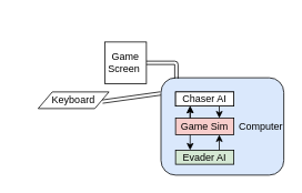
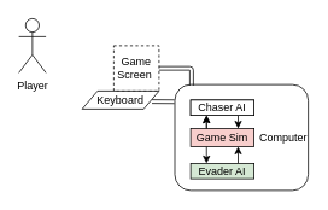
  <mxCell id="0" />
  <mxCell id="1" parent="0" />
- <mxCell id="2" value="&lt;p style=&quot;line-height: 120%&quot;&gt;Computer&lt;/p&gt;" style="rounded=1;whiteSpace=wrap;html=1;align=right;fillColor=#dae8fc;" vertex="1" parent="1"><mxGeometry x="192.5" y="93" width="147.5" height="117" as="geometry" /></mxCell>
- <mxCell id="4" value="Game Screen&amp;nbsp;" style="whiteSpace=wrap;html=1;aspect=fixed;" vertex="1" parent="1"><mxGeometry x="125" y="50" width="50" height="50" as="geometry" /></mxCell>
+ <mxCell id="2" value="&lt;p style=&quot;line-height: 120%&quot;&gt;Computer&lt;/p&gt;" style="rounded=1;whiteSpace=wrap;html=1;align=right;" vertex="1" parent="1"><mxGeometry x="192.5" y="93" width="147.5" height="117" as="geometry" /></mxCell>
+ <mxCell id="3" value="Player" style="shape=umlActor;verticalLabelPosition=bottom;labelBackgroundColor=#ffffff;verticalAlign=top;html=1;outlineConnect=0;" vertex="1" parent="1"><mxGeometry x="20" y="20" width="30" height="60" as="geometry" /></mxCell>
+ <mxCell id="4" value="Game Screen&amp;nbsp;" style="whiteSpace=wrap;html=1;aspect=fixed;dashed=1;" vertex="1" parent="1"><mxGeometry x="125" y="50" width="50" height="50" as="geometry" /></mxCell>
  <mxCell id="5" value="" style="shape=link;html=1;entryX=-0.003;entryY=0.161;entryDx=0;entryDy=0;exitX=0.908;exitY=0.583;exitDx=0;exitDy=0;exitPerimeter=0;entryPerimeter=0;" edge="1" parent="1" source="6" target="2"><mxGeometry width="50" height="50" relative="1" as="geometry"><mxPoint x="150" y="95" as="sourcePoint" /><mxPoint x="280" y="160" as="targetPoint" /></mxGeometry></mxCell>
- <mxCell id="6" value="Keyboard" style="shape=parallelogram;perimeter=parallelogramPerimeter;whiteSpace=wrap;html=1;" vertex="1" parent="1"><mxGeometry x="45" y="110" width="85" height="20" as="geometry" /></mxCell>
+ <mxCell id="6" value="Keyboard" style="shape=parallelogram;perimeter=parallelogramPerimeter;whiteSpace=wrap;html=1;" vertex="1" parent="1"><mxGeometry x="90" y="100" width="85" height="20" as="geometry" /></mxCell>
  <mxCell id="7" value="" style="shape=link;html=1;exitX=1;exitY=0.5;exitDx=0;exitDy=0;" edge="1" parent="1" source="4"><mxGeometry width="50" height="50" relative="1" as="geometry"><mxPoint x="225" y="105" as="sourcePoint" /><mxPoint x="211" y="94" as="targetPoint" /><Array as="points"><mxPoint x="211" y="75" /></Array></mxGeometry></mxCell>
  <mxCell id="8" value="Chaser AI" style="rounded=0;whiteSpace=wrap;html=1;" vertex="1" parent="1"><mxGeometry x="210" y="110" width="70" height="17" as="geometry" /></mxCell>
  <mxCell id="9" value="" style="endArrow=classic;html=1;exitX=0.75;exitY=1;exitDx=0;exitDy=0;entryX=0.75;entryY=0;entryDx=0;entryDy=0;" edge="1" parent="1" source="8" target="11"><mxGeometry width="50" height="50" relative="1" as="geometry"><mxPoint x="280" y="40" as="sourcePoint" /><mxPoint x="280" y="60" as="targetPoint" /></mxGeometry></mxCell>
  <mxCell id="10" value="" style="endArrow=classic;html=1;entryX=0.25;entryY=1;entryDx=0;entryDy=0;exitX=0.25;exitY=0;exitDx=0;exitDy=0;" edge="1" parent="1" source="11" target="8"><mxGeometry width="50" height="50" relative="1" as="geometry"><mxPoint x="240" y="60" as="sourcePoint" /><mxPoint x="290" y="-40" as="targetPoint" /></mxGeometry></mxCell>
  <mxCell id="11" value="Game Sim" style="rounded=0;whiteSpace=wrap;html=1;fillColor=#f8cecc;" vertex="1" parent="1"><mxGeometry x="210" y="141.5" width="70" height="20" as="geometry" /></mxCell>
  <mxCell id="12" value="Chaser AI" style="rounded=0;whiteSpace=wrap;html=1;" vertex="1" parent="1"><mxGeometry x="210" y="110" width="70" height="17" as="geometry" /></mxCell>
  <mxCell id="13" value="" style="endArrow=classic;html=1;entryX=0.25;entryY=1;entryDx=0;entryDy=0;exitX=0.25;exitY=0;exitDx=0;exitDy=0;" edge="1" target="12" parent="1"><mxGeometry width="50" height="50" relative="1" as="geometry"><mxPoint x="227.5" y="141.5" as="sourcePoint" /><mxPoint x="290" y="-40" as="targetPoint" /></mxGeometry></mxCell>
  <mxCell id="14" value="" style="endArrow=classic;html=1;exitX=0.75;exitY=0;exitDx=0;exitDy=0;entryX=0.75;entryY=1;entryDx=0;entryDy=0;" edge="1" parent="1" source="15" target="11"><mxGeometry width="50" height="50" relative="1" as="geometry"><mxPoint x="262.5" y="197" as="sourcePoint" /><mxPoint x="262.5" y="211.5" as="targetPoint" /></mxGeometry></mxCell>
  <mxCell id="15" value="Evader AI" style="rounded=0;whiteSpace=wrap;html=1;fillColor=#d5e8d4;" vertex="1" parent="1"><mxGeometry x="210" y="180" width="70" height="17" as="geometry" /></mxCell>
  <mxCell id="16" value="" style="endArrow=classic;html=1;entryX=0.25;entryY=0;entryDx=0;entryDy=0;exitX=0.25;exitY=1;exitDx=0;exitDy=0;" edge="1" parent="1" target="15" source="11"><mxGeometry width="50" height="50" relative="1" as="geometry"><mxPoint x="227.5" y="211.5" as="sourcePoint" /><mxPoint x="290" y="30" as="targetPoint" /></mxGeometry></mxCell>
